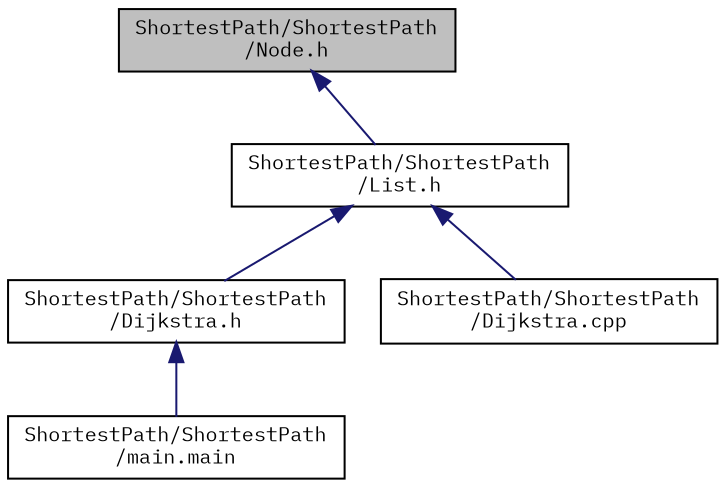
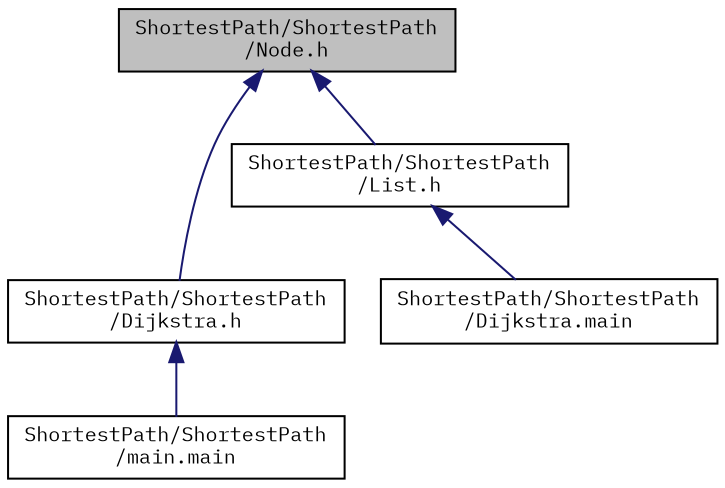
  digraph {
    fontname="IBM Plex Mono"
    node [color=black fillcolor=white fontname="IBM Plex Mono" fontsize=10 shape=record style=filled]
    edge [color=midnightblue dir=back fontname="IBM Plex Mono" fontsize=10 labelfontname=Helvetica labelfontsize=10 style=solid]
    n1 [fillcolor=grey75 fontcolor=black height=0.2 label="ShortestPath/ShortestPath\l/Node.h" width=0.4]
    n2 [height=0.2 label="ShortestPath/ShortestPath\l/List.h" width=0.4]
    n3 [height=0.2 label="ShortestPath/ShortestPath\l/Dijkstra.h" width=0.4]
-   n4 [height=0.2 label="ShortestPath/ShortestPath\l/Dijkstra.cpp" width=0.4]
+   n4 [height=0.2 label="ShortestPath/ShortestPath\l/Dijkstra.main" width=0.4]
    n5 [height=0.2 label="ShortestPath/ShortestPath\l/main.main" width=0.4]
    n1 -> n2
-   n2 -> n3
+   n1 -> n3
    n2 -> n4
    n3 -> n5
  }
